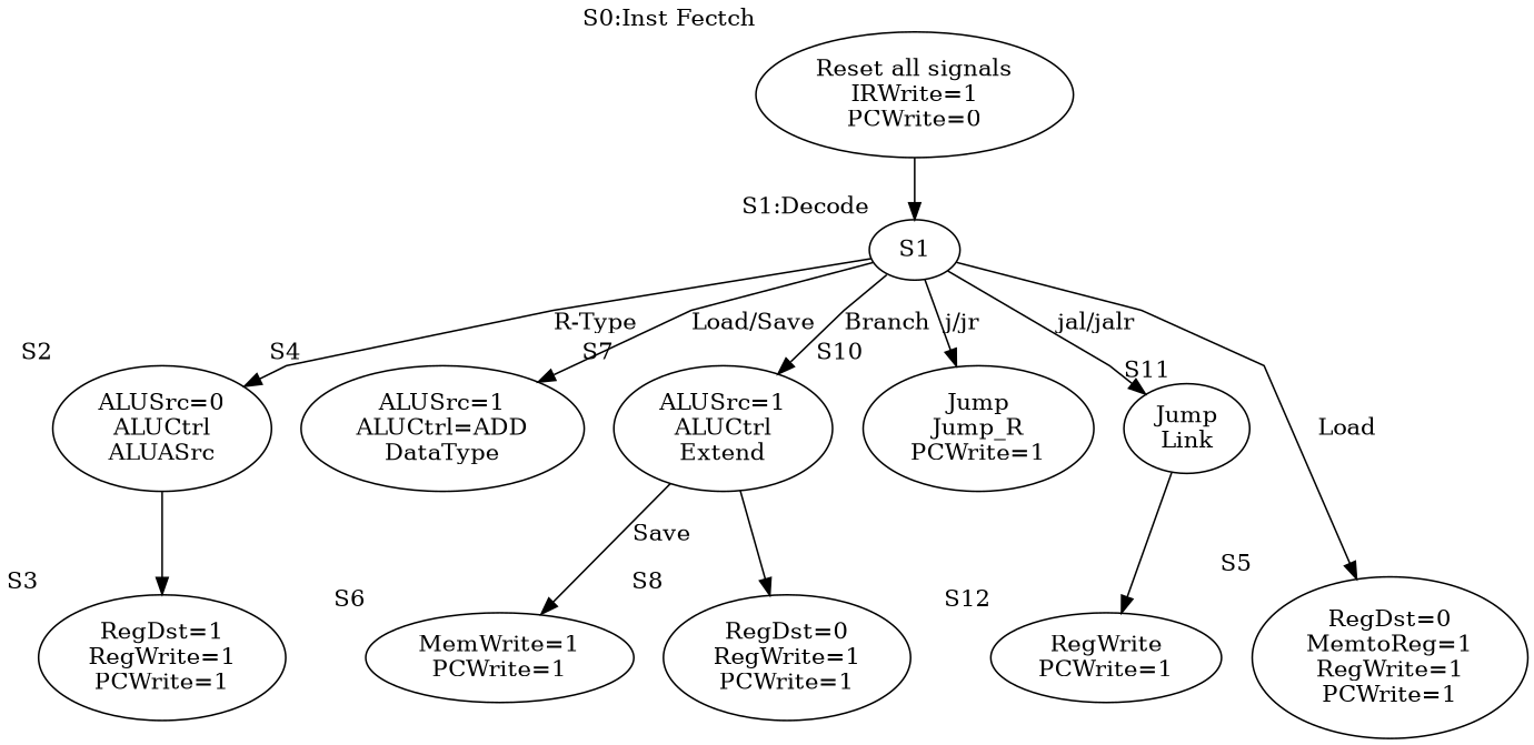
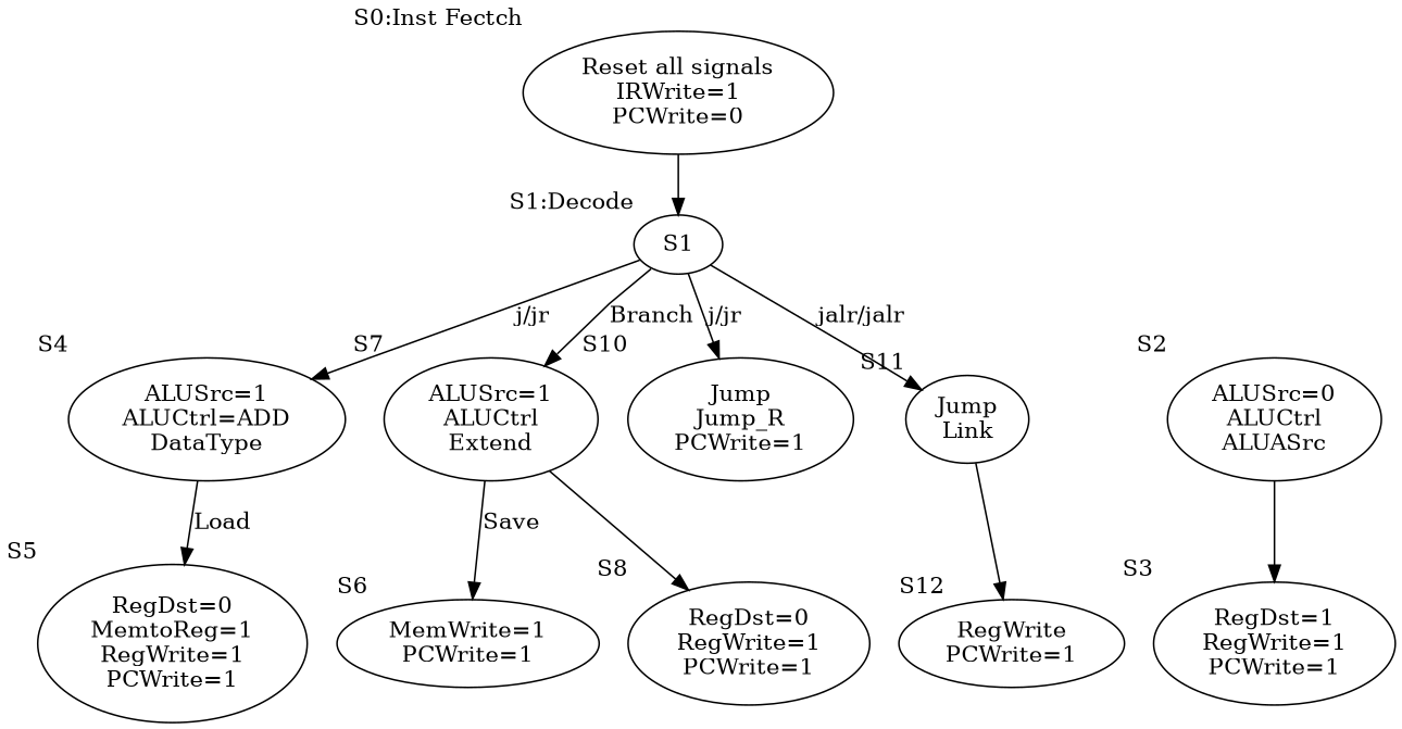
  digraph {
    splines=polyline
    n1 [label="Reset all signals\nIRWrite=1\nPCWrite=0" xlabel="S0:Inst Fectch"]
    S1 [xlabel="S1:Decode"]
    n3 [label="ALUSrc=0\nALUCtrl\nALUASrc" xlabel=S2]
    n4 [label="ALUSrc=1\nALUCtrl=ADD\nDataType" xlabel=S4]
    n5 [label="ALUSrc=1\nALUCtrl\nExtend\n" xlabel=S7]
    n6 [label="Jump\nJump_R\nPCWrite=1" xlabel=S10]
    n7 [label="Jump\nLink\n" xlabel=S11]
    n8 [label="RegDst=1\nRegWrite=1\nPCWrite=1" xlabel=S3]
    n9 [label="RegDst=0\nMemtoReg=1\nRegWrite=1\nPCWrite=1" xlabel=S5]
    n10 [label="MemWrite=1\nPCWrite=1" xlabel=S6]
    n11 [label="RegDst=0\nRegWrite=1\nPCWrite=1" xlabel=S8]
    n12 [label="RegWrite\nPCWrite=1" xlabel=S12]
    subgraph sub_1 {
      rank=same
      n1
    }
    subgraph sub_2 {
      rank=same
      S1
    }
    subgraph sub_3 {
      rand=same
      n3
      n4
      n5
      n6
      n7
    }
    subgraph sub_4 {
      rank=same
      n8
      n9
      n10
      n11
      n12
    }
    n1 -> S1
-   S1 -> n3 [label="R-Type"]
-   S1 -> n4 [label="Load/Save"]
+   S1 -> n4 [label="j/jr"]
    S1 -> n5 [label=Branch]
    S1 -> n6 [label="j/jr"]
-   S1 -> n7 [label="jal/jalr"]
+   S1 -> n7 [label="jalr/jalr"]
    n3 -> n8
-   S1 -> n9 [label=Load]
+   n4 -> n9 [label=Load]
    n5 -> n10 [label=Save]
    n5 -> n11
    n7 -> n12
  }
